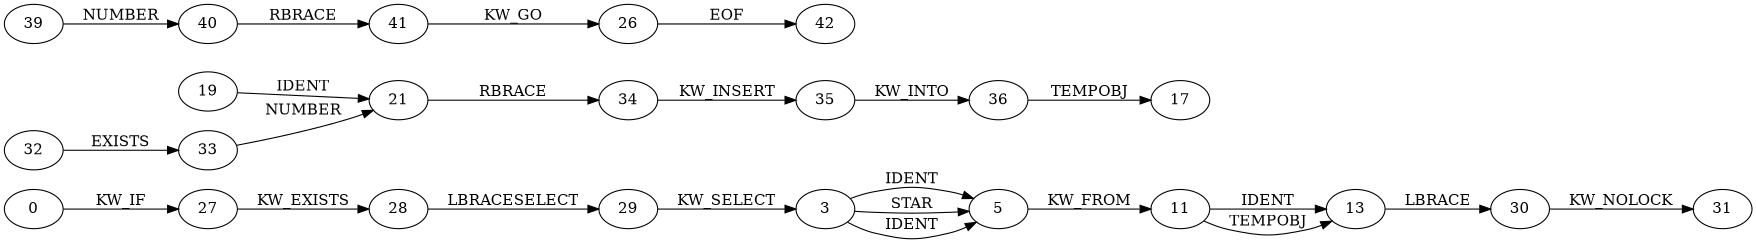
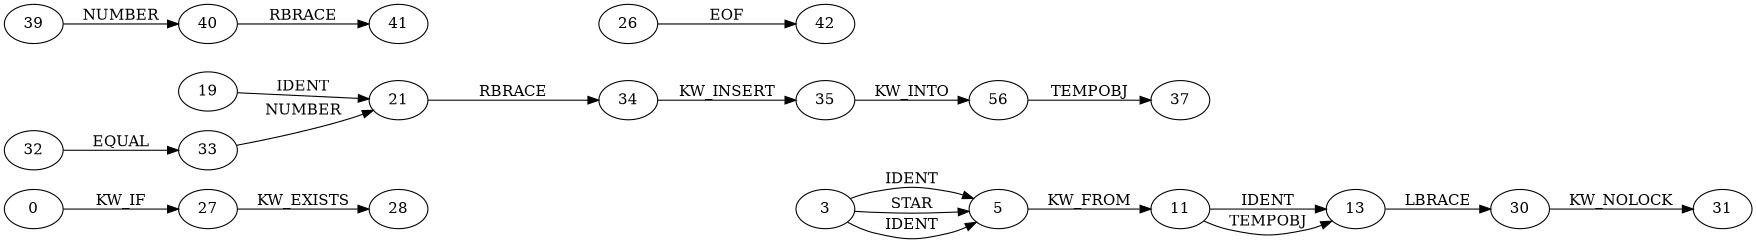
  digraph {
    rankdir=LR
    0
    27
    28
    3
    5
    11
    13
    30
    31
    19
    21
    34
    32
    33
    35
    26
    42
-   29
-   36
-   37 [label=17]
+   36 [label=56]
+   37
    39
    40
    41
    0 -> 27 [label=KW_IF]
    27 -> 28 [label=KW_EXISTS]
-   28 -> 29 [label=LBRACESELECT]
    3 -> 5 [label=IDENT]
    3 -> 5 [label=STAR]
    3 -> 5 [label=IDENT]
    5 -> 11 [label=KW_FROM]
    11 -> 13 [label=IDENT]
    11 -> 13 [label=TEMPOBJ]
    13 -> 30 [label=LBRACE]
    30 -> 31 [label=KW_NOLOCK]
    19 -> 21 [label=IDENT]
    21 -> 34 [label=RBRACE]
    34 -> 35 [label=KW_INSERT]
-   32 -> 33 [label=EXISTS]
+   32 -> 33 [label=EQUAL]
    33 -> 21 [label=NUMBER]
    35 -> 36 [label=KW_INTO]
    26 -> 42 [label=EOF]
-   29 -> 3 [label=KW_SELECT]
    36 -> 37 [label=TEMPOBJ]
    39 -> 40 [label=NUMBER]
    40 -> 41 [label=RBRACE]
-   41 -> 26 [label=KW_GO]
  }
